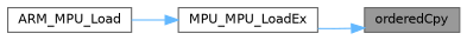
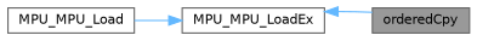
  digraph {
    rankdir=RL
    node [color=grey40 fillcolor=white fontname=Helvetica fontsize=10 shape=box style=filled]
    edge [color=steelblue1 dir=back fontname=Helvetica fontsize=10 labelfontname=Helvetica labelfontsize=10 style=solid]
    n1 [color=gray40 fillcolor=grey60 fontcolor=black height=0.2 label=orderedCpy width=0.4]
    n2 [height=0.2 label=MPU_MPU_LoadEx width=0.4]
-   n3 [height=0.2 label=ARM_MPU_Load width=0.4]
-   n1 -> n2
+   n3 [height=0.2 label=MPU_MPU_Load width=0.4]
+   n2 -> n1
    n2 -> n3
  }
